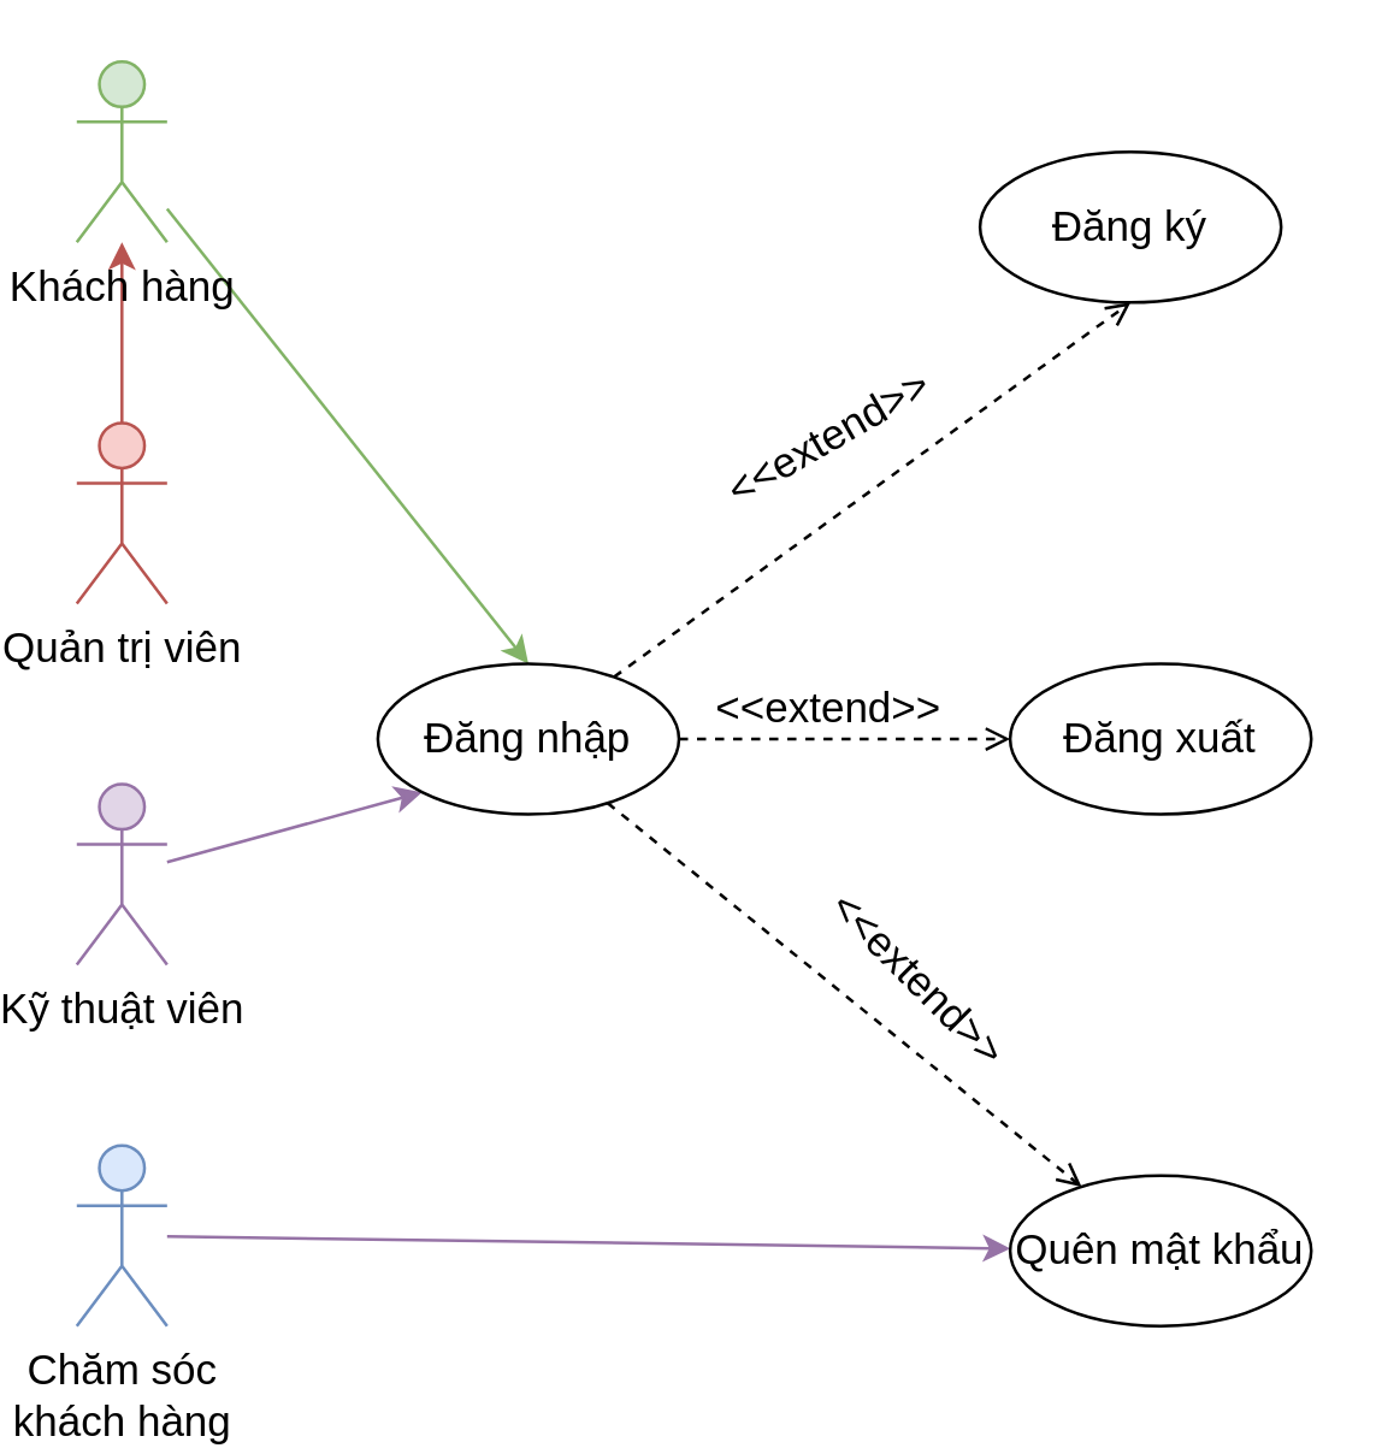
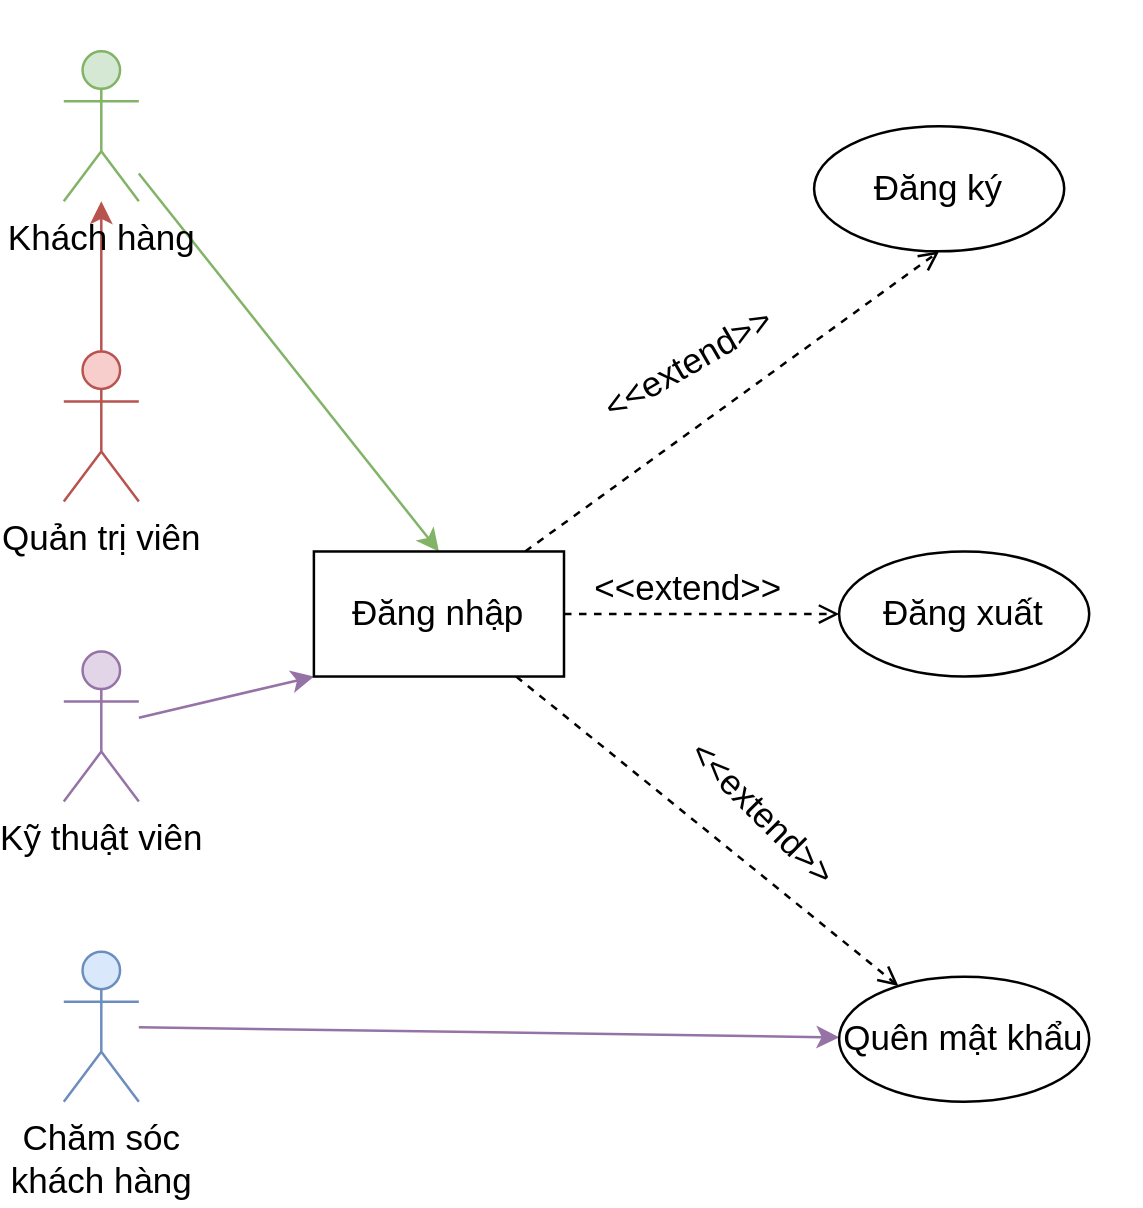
  <mxCell id="0" />
  <mxCell id="1" parent="0" />
  <mxCell id="2" style="rounded=0;orthogonalLoop=1;jettySize=auto;html=1;fillColor=#f8cecc;strokeColor=#b85450;" parent="1" source="3" target="5" edge="1"><mxGeometry relative="1" as="geometry" /></mxCell>
  <mxCell id="3" value="Quản trị viên" style="shape=umlActor;verticalLabelPosition=bottom;verticalAlign=top;html=1;outlineConnect=0;fillColor=#f8cecc;strokeColor=#b85450;fontSize=14;" parent="1" vertex="1"><mxGeometry x="20" y="140" width="30" height="60" as="geometry" /></mxCell>
  <mxCell id="4" style="rounded=0;orthogonalLoop=1;jettySize=auto;html=1;entryX=0.5;entryY=0;entryDx=0;entryDy=0;fillColor=#d5e8d4;strokeColor=#82b366;" parent="1" source="5" target="13" edge="1"><mxGeometry relative="1" as="geometry" /></mxCell>
  <mxCell id="5" value="Khách hàng" style="shape=umlActor;verticalLabelPosition=bottom;verticalAlign=top;html=1;outlineConnect=0;fillColor=#d5e8d4;strokeColor=#82b366;fontSize=14;" parent="1" vertex="1"><mxGeometry x="20" y="20" width="30" height="60" as="geometry" /></mxCell>
  <mxCell id="6" style="rounded=0;orthogonalLoop=1;jettySize=auto;html=1;entryX=0;entryY=1;entryDx=0;entryDy=0;fillColor=#e1d5e7;strokeColor=#9673a6;" parent="1" source="7" target="13" edge="1"><mxGeometry relative="1" as="geometry" /></mxCell>
  <mxCell id="7" value="Kỹ thuật viên" style="shape=umlActor;verticalLabelPosition=bottom;verticalAlign=top;html=1;outlineConnect=0;fontSize=14;fillColor=#e1d5e7;strokeColor=#9673a6;" parent="1" vertex="1"><mxGeometry x="20" y="260" width="30" height="60" as="geometry" /></mxCell>
  <mxCell id="8" style="rounded=0;orthogonalLoop=1;jettySize=auto;html=1;fillColor=#e1d5e7;strokeColor=#9673a6;" parent="1" source="9" target="15" edge="1"><mxGeometry relative="1" as="geometry" /></mxCell>
  <mxCell id="9" value="Chăm sóc&lt;br style=&quot;font-size: 14px;&quot;&gt;khách hàng" style="shape=umlActor;verticalLabelPosition=bottom;verticalAlign=top;html=1;outlineConnect=0;fontSize=14;fillColor=#dae8fc;strokeColor=#6c8ebf;" parent="1" vertex="1"><mxGeometry x="20" y="380" width="30" height="60" as="geometry" /></mxCell>
  <mxCell id="10" style="rounded=0;orthogonalLoop=1;jettySize=auto;html=1;entryX=0.5;entryY=1;entryDx=0;entryDy=0;dashed=1;endArrow=open;endFill=0;" parent="1" source="13" target="16" edge="1"><mxGeometry relative="1" as="geometry" /></mxCell>
  <mxCell id="11" style="rounded=0;orthogonalLoop=1;jettySize=auto;html=1;exitX=1;exitY=0.5;exitDx=0;exitDy=0;entryX=0;entryY=0.5;entryDx=0;entryDy=0;dashed=1;endArrow=open;endFill=0;" parent="1" source="13" target="14" edge="1"><mxGeometry relative="1" as="geometry" /></mxCell>
  <mxCell id="12" style="rounded=0;orthogonalLoop=1;jettySize=auto;html=1;dashed=1;endArrow=open;endFill=0;" parent="1" source="13" target="15" edge="1"><mxGeometry relative="1" as="geometry" /></mxCell>
- <mxCell id="13" value="Đăng nhập" style="ellipse;whiteSpace=wrap;html=1;fontSize=14;" parent="1" vertex="1"><mxGeometry x="120" y="220" width="100" height="50" as="geometry" /></mxCell>
+ <mxCell id="13" value="Đăng nhập" style="whiteSpace=wrap;html=1;fontSize=14;rounded=0;" parent="1" vertex="1"><mxGeometry x="120" y="220" width="100" height="50" as="geometry" /></mxCell>
  <mxCell id="14" value="Đăng xuất" style="ellipse;whiteSpace=wrap;html=1;fontSize=14;" parent="1" vertex="1"><mxGeometry x="330" y="220" width="100" height="50" as="geometry" /></mxCell>
  <mxCell id="15" value="Quên mật khẩu" style="ellipse;whiteSpace=wrap;html=1;fontSize=14;" parent="1" vertex="1"><mxGeometry x="330" y="390" width="100" height="50" as="geometry" /></mxCell>
  <mxCell id="16" value="Đăng ký" style="ellipse;whiteSpace=wrap;html=1;fontSize=14;" parent="1" vertex="1"><mxGeometry x="320" y="50" width="100" height="50" as="geometry" /></mxCell>
  <mxCell id="17" value="&amp;lt;&amp;lt;extend&amp;gt;&amp;gt;" style="text;html=1;strokeColor=none;fillColor=none;align=center;verticalAlign=middle;whiteSpace=wrap;rounded=0;fontSize=14;" vertex="1" parent="1"><mxGeometry x="240" y="220" width="60" height="30" as="geometry" /></mxCell>
  <mxCell id="18" value="&amp;lt;&amp;lt;extend&amp;gt;&amp;gt;" style="text;html=1;strokeColor=none;fillColor=none;align=center;verticalAlign=middle;whiteSpace=wrap;rounded=0;fontSize=14;rotation=45;" vertex="1" parent="1"><mxGeometry x="270" y="310" width="60" height="30" as="geometry" /></mxCell>
  <mxCell id="19" value="&amp;lt;&amp;lt;extend&amp;gt;&amp;gt;" style="text;html=1;strokeColor=none;fillColor=none;align=center;verticalAlign=middle;whiteSpace=wrap;rounded=0;fontSize=14;rotation=-30;" vertex="1" parent="1"><mxGeometry x="240" y="130" width="60" height="30" as="geometry" /></mxCell>
